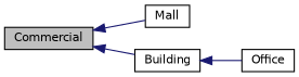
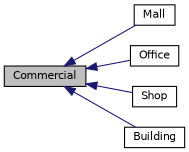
  digraph {
    rankdir=LR
    node [color=black fillcolor=white fontname=Helvetica fontsize=10 shape=record style=filled]
    edge [color=midnightblue dir=back fontname=Helvetica fontsize=10 labelfontname=Helvetica labelfontsize=10 style=solid]
    n1 [fillcolor=grey75 fontcolor=black height=0.2 label=Commercial width=0.4]
    n2 [height=0.2 label=Mall width=0.4]
    n3 [height=0.2 label=Office width=0.4]
+   n4 [height=0.2 label=Shop width=0.4]
    n5 [height=0.2 label=Building width=0.4]
    n1 -> n2
-   n5 -> n3
+   n1 -> n3
+   n1 -> n4
    n1 -> n5
  }
